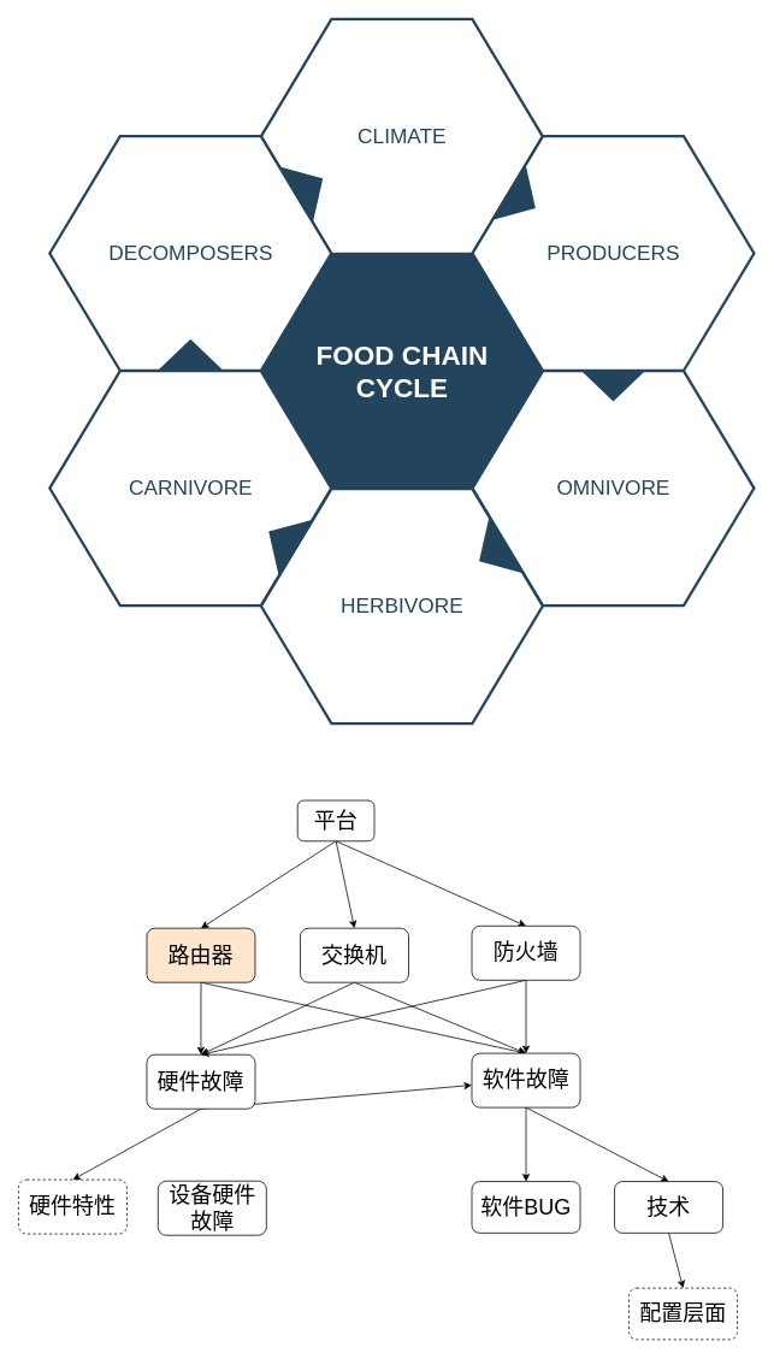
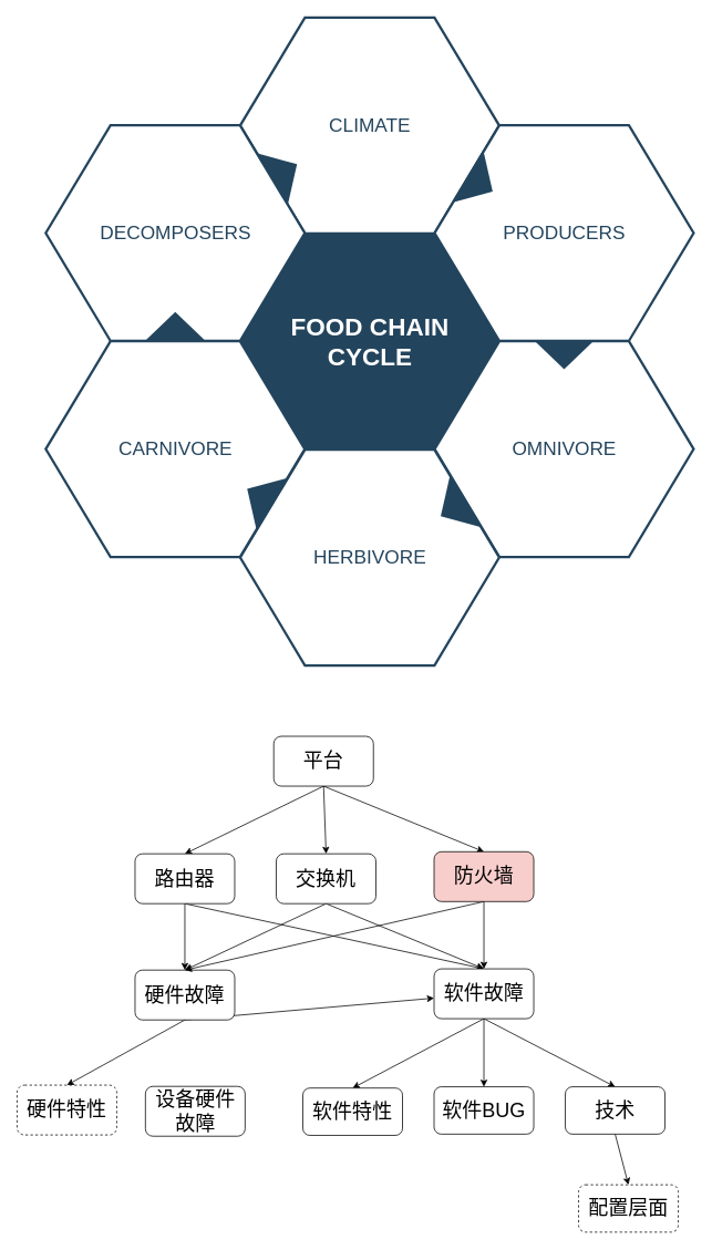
  <mxCell id="0" />
  <mxCell id="1" parent="0" />
  <mxCell id="2" value="&lt;font style=&quot;font-size: 30px&quot; color=&quot;#ffffff&quot;&gt;&lt;b&gt;&lt;span&gt;FOOD CHAIN&lt;/span&gt;&lt;br&gt;&lt;span&gt;CYCLE&lt;/span&gt;&lt;/b&gt;&lt;/font&gt;&lt;br&gt;" style="shape=hexagon;perimeter=hexagonPerimeter2;whiteSpace=wrap;html=1;shadow=0;labelBackgroundColor=none;strokeColor=#23445D;fillColor=#23445D;gradientColor=none;fontFamily=Helvetica;fontSize=23;fontColor=#23445d;align=center;strokeWidth=3;" parent="1" vertex="1"><mxGeometry x="288.579" y="280.798" width="311.842" height="259.868" as="geometry" /></mxCell>
  <mxCell id="3" value="" style="triangle;whiteSpace=wrap;html=1;shadow=0;labelBackgroundColor=none;strokeColor=none;fillColor=#FFFFFF;fontFamily=Helvetica;fontSize=17;fontColor=#23445d;align=center;rotation=90;gradientColor=none;flipV=1;flipH=1;opacity=20;" parent="1" vertex="1"><mxGeometry x="169.5" y="298.667" width="72" height="152" as="geometry" /></mxCell>
  <mxCell id="4" value="&lt;font style=&quot;font-size: 23px&quot;&gt;CLIMATE&lt;/font&gt;" style="shape=hexagon;perimeter=hexagonPerimeter2;whiteSpace=wrap;html=1;shadow=0;labelBackgroundColor=none;strokeColor=#23445D;fillColor=#ffffff;gradientColor=none;fontFamily=Helvetica;fontSize=23;fontColor=#23445D;align=center;strokeWidth=3;" parent="1" vertex="1"><mxGeometry x="288.579" y="20.667" width="311.842" height="259.868" as="geometry" /></mxCell>
  <mxCell id="5" value="&lt;font style=&quot;font-size: 23px&quot;&gt;PRODUCERS&lt;/font&gt;" style="shape=hexagon;perimeter=hexagonPerimeter2;whiteSpace=wrap;html=1;shadow=0;labelBackgroundColor=none;strokeColor=#23445D;fillColor=#FFFFFF;gradientColor=none;fontFamily=Helvetica;fontSize=23;fontColor=#23445d;align=center;strokeWidth=3;" parent="1" vertex="1"><mxGeometry x="522.658" y="150.2" width="311.842" height="259.868" as="geometry" /></mxCell>
  <mxCell id="6" value="&lt;font style=&quot;font-size: 23px&quot;&gt;OMNIVORE&lt;/font&gt;" style="shape=hexagon;perimeter=hexagonPerimeter2;whiteSpace=wrap;html=1;shadow=0;labelBackgroundColor=none;strokeColor=#23445D;fillColor=#FFFFFF;gradientColor=none;fontFamily=Helvetica;fontSize=23;fontColor=#23445d;align=center;strokeWidth=3;" parent="1" vertex="1"><mxGeometry x="522.658" y="410.265" width="311.842" height="259.868" as="geometry" /></mxCell>
  <mxCell id="7" value="&lt;font style=&quot;font-size: 23px&quot;&gt;HERBIVORE&lt;/font&gt;" style="shape=hexagon;perimeter=hexagonPerimeter2;whiteSpace=wrap;html=1;shadow=0;labelBackgroundColor=none;strokeColor=#23445D;fillColor=#FFFFFF;gradientColor=none;fontFamily=Helvetica;fontSize=23;fontColor=#23445d;align=center;strokeWidth=3;" parent="1" vertex="1"><mxGeometry x="288.579" y="540.798" width="311.842" height="259.868" as="geometry" /></mxCell>
  <mxCell id="8" value="&lt;font style=&quot;font-size: 23px&quot;&gt;CARNIVORE&lt;/font&gt;" style="shape=hexagon;perimeter=hexagonPerimeter2;whiteSpace=wrap;html=1;shadow=0;labelBackgroundColor=none;strokeColor=#23445D;fillColor=#FFFFFF;gradientColor=none;fontFamily=Helvetica;fontSize=23;fontColor=#23445d;align=center;strokeWidth=3;" parent="1" vertex="1"><mxGeometry x="54.5" y="410.265" width="311.842" height="259.868" as="geometry" /></mxCell>
  <mxCell id="9" value="&lt;font style=&quot;font-size: 23px;&quot;&gt;DECOMPOSERS&lt;/font&gt;" style="shape=hexagon;perimeter=hexagonPerimeter2;whiteSpace=wrap;html=1;shadow=0;labelBackgroundColor=none;strokeColor=#23445D;fillColor=#ffffff;gradientColor=none;fontFamily=Helvetica;fontSize=23;fontColor=#23445D;align=center;strokeWidth=3;" parent="1" vertex="1"><mxGeometry x="54.5" y="150.2" width="311.842" height="259.868" as="geometry" /></mxCell>
  <mxCell id="10" value="" style="triangle;whiteSpace=wrap;html=1;shadow=0;labelBackgroundColor=none;strokeColor=none;fillColor=#23445D;fontFamily=Helvetica;fontSize=17;fontColor=#23445d;align=center;rotation=31;gradientColor=none;strokeWidth=3;" parent="1" vertex="1"><mxGeometry x="560" y="184.667" width="35" height="73" as="geometry" /></mxCell>
  <mxCell id="11" value="" style="triangle;whiteSpace=wrap;html=1;shadow=0;labelBackgroundColor=none;strokeColor=none;fillColor=#23445D;fontFamily=Helvetica;fontSize=17;fontColor=#23445d;align=center;rotation=31;gradientColor=none;flipH=1;strokeWidth=3;" parent="1" vertex="1"><mxGeometry x="294.5" y="560.667" width="35" height="73" as="geometry" /></mxCell>
  <mxCell id="12" value="" style="triangle;whiteSpace=wrap;html=1;shadow=0;labelBackgroundColor=none;strokeColor=none;fillColor=#23445D;fontFamily=Helvetica;fontSize=17;fontColor=#23445d;align=center;rotation=329;gradientColor=none;strokeWidth=3;" parent="1" vertex="1"><mxGeometry x="324.5" y="169.667" width="35" height="73" as="geometry" /></mxCell>
  <mxCell id="13" value="" style="triangle;whiteSpace=wrap;html=1;shadow=0;labelBackgroundColor=none;strokeColor=none;fillColor=#23445D;fontFamily=Helvetica;fontSize=17;fontColor=#23445d;align=center;rotation=329;gradientColor=none;flipH=1;strokeWidth=3;" parent="1" vertex="1"><mxGeometry x="527.5" y="575.667" width="35" height="73" as="geometry" /></mxCell>
  <mxCell id="14" value="" style="triangle;whiteSpace=wrap;html=1;shadow=0;labelBackgroundColor=none;strokeColor=none;fillColor=#23445D;fontFamily=Helvetica;fontSize=17;fontColor=#23445d;align=center;rotation=90;gradientColor=none;strokeWidth=3;" parent="1" vertex="1"><mxGeometry x="661.079" y="390.167" width="35" height="73" as="geometry" /></mxCell>
  <mxCell id="15" value="" style="triangle;whiteSpace=wrap;html=1;shadow=0;labelBackgroundColor=none;strokeColor=none;fillColor=#23445D;fontFamily=Helvetica;fontSize=17;fontColor=#23445d;align=center;rotation=90;gradientColor=none;flipH=1;strokeWidth=3;" parent="1" vertex="1"><mxGeometry x="192.921" y="356.167" width="35" height="73" as="geometry" /></mxCell>
  <mxCell id="16" style="edgeStyle=none;rounded=0;orthogonalLoop=1;jettySize=auto;html=1;exitX=0.5;exitY=1;exitDx=0;exitDy=0;entryX=0.5;entryY=0;entryDx=0;entryDy=0;" edge="1" parent="1" source="19" target="25"><mxGeometry relative="1" as="geometry" /></mxCell>
  <mxCell id="17" style="edgeStyle=none;rounded=0;orthogonalLoop=1;jettySize=auto;html=1;exitX=0.5;exitY=1;exitDx=0;exitDy=0;entryX=0.5;entryY=0;entryDx=0;entryDy=0;" edge="1" parent="1" source="19" target="22"><mxGeometry relative="1" as="geometry" /></mxCell>
  <mxCell id="18" style="edgeStyle=none;rounded=0;orthogonalLoop=1;jettySize=auto;html=1;exitX=0.5;exitY=1;exitDx=0;exitDy=0;entryX=0.5;entryY=0;entryDx=0;entryDy=0;" edge="1" parent="1" source="19" target="32"><mxGeometry relative="1" as="geometry"><mxPoint x="541" y="1031" as="targetPoint" /></mxGeometry></mxCell>
- <mxCell id="19" value="&lt;font style=&quot;font-size: 24px&quot;&gt;平台&lt;/font&gt;" style="rounded=1;whiteSpace=wrap;html=1;" vertex="1" parent="1"><mxGeometry x="329" y="886" width="85" height="45" as="geometry" /></mxCell>
+ <mxCell id="19" value="&lt;font style=&quot;font-size: 24px&quot;&gt;平台&lt;/font&gt;" style="rounded=1;whiteSpace=wrap;html=1;" vertex="1" parent="1"><mxGeometry x="329" y="886" width="120" height="60" as="geometry" /></mxCell>
  <mxCell id="20" style="edgeStyle=none;rounded=0;orthogonalLoop=1;jettySize=auto;html=1;exitX=0.5;exitY=1;exitDx=0;exitDy=0;entryX=0.5;entryY=0;entryDx=0;entryDy=0;" edge="1" parent="1" source="22" target="28"><mxGeometry relative="1" as="geometry" /></mxCell>
  <mxCell id="21" style="edgeStyle=none;rounded=0;orthogonalLoop=1;jettySize=auto;html=1;exitX=0.5;exitY=1;exitDx=0;exitDy=0;entryX=0.5;entryY=0;entryDx=0;entryDy=0;" edge="1" parent="1" source="22" target="36"><mxGeometry relative="1" as="geometry" /></mxCell>
  <mxCell id="22" value="&lt;font style=&quot;font-size: 24px&quot;&gt;交换机&lt;/font&gt;" style="rounded=1;whiteSpace=wrap;html=1;" vertex="1" parent="1"><mxGeometry x="332" y="1027.5" width="120" height="60" as="geometry" /></mxCell>
  <mxCell id="23" style="edgeStyle=none;rounded=0;orthogonalLoop=1;jettySize=auto;html=1;exitX=0.5;exitY=1;exitDx=0;exitDy=0;entryX=0.5;entryY=0;entryDx=0;entryDy=0;" edge="1" parent="1" source="25" target="28"><mxGeometry relative="1" as="geometry" /></mxCell>
  <mxCell id="24" style="edgeStyle=none;rounded=0;orthogonalLoop=1;jettySize=auto;html=1;exitX=0.5;exitY=1;exitDx=0;exitDy=0;entryX=0.5;entryY=0;entryDx=0;entryDy=0;" edge="1" parent="1" source="25" target="36"><mxGeometry relative="1" as="geometry" /></mxCell>
- <mxCell id="25" value="&lt;font style=&quot;font-size: 24px&quot;&gt;路由器&lt;/font&gt;" style="rounded=1;whiteSpace=wrap;html=1;fillColor=#ffe6cc;" vertex="1" parent="1"><mxGeometry x="162" y="1027.5" width="120" height="60" as="geometry" /></mxCell>
+ <mxCell id="25" value="&lt;font style=&quot;font-size: 24px&quot;&gt;路由器&lt;/font&gt;" style="rounded=1;whiteSpace=wrap;html=1;" vertex="1" parent="1"><mxGeometry x="162" y="1027.5" width="120" height="60" as="geometry" /></mxCell>
  <mxCell id="26" style="edgeStyle=none;rounded=0;orthogonalLoop=1;jettySize=auto;html=1;exitX=0.5;exitY=1;exitDx=0;exitDy=0;entryX=0.5;entryY=0;entryDx=0;entryDy=0;" edge="1" parent="1" source="28" target="29"><mxGeometry relative="1" as="geometry" /></mxCell>
  <mxCell id="27" style="edgeStyle=none;rounded=0;orthogonalLoop=1;jettySize=auto;html=1;exitX=0.5;exitY=1;exitDx=0;exitDy=0;" edge="1" parent="1" source="28" target="36"><mxGeometry relative="1" as="geometry" /></mxCell>
  <mxCell id="28" value="&lt;font style=&quot;font-size: 24px&quot;&gt;硬件故障&lt;/font&gt;" style="rounded=1;whiteSpace=wrap;html=1;" vertex="1" parent="1"><mxGeometry x="162" y="1167.5" width="120" height="60" as="geometry" /></mxCell>
  <mxCell id="29" value="&lt;font style=&quot;font-size: 24px&quot;&gt;硬件特性&lt;/font&gt;" style="rounded=1;whiteSpace=wrap;html=1;dashed=1;" vertex="1" parent="1"><mxGeometry x="20" y="1306" width="120" height="60" as="geometry" /></mxCell>
  <mxCell id="30" style="edgeStyle=none;rounded=0;orthogonalLoop=1;jettySize=auto;html=1;exitX=0.5;exitY=1;exitDx=0;exitDy=0;entryX=0.5;entryY=0;entryDx=0;entryDy=0;" edge="1" parent="1" source="32" target="36"><mxGeometry relative="1" as="geometry" /></mxCell>
  <mxCell id="31" style="edgeStyle=none;rounded=0;orthogonalLoop=1;jettySize=auto;html=1;exitX=0.5;exitY=1;exitDx=0;exitDy=0;entryX=0.5;entryY=0;entryDx=0;entryDy=0;" edge="1" parent="1" source="32" target="28"><mxGeometry relative="1" as="geometry" /></mxCell>
- <mxCell id="32" value="&lt;font style=&quot;font-size: 24px&quot;&gt;防火墙&lt;/font&gt;" style="rounded=1;whiteSpace=wrap;html=1;" vertex="1" parent="1"><mxGeometry x="522" y="1025" width="120" height="60" as="geometry" /></mxCell>
+ <mxCell id="32" value="&lt;font style=&quot;font-size: 24px&quot;&gt;防火墙&lt;/font&gt;" style="rounded=1;whiteSpace=wrap;html=1;fillColor=#f8cecc;" vertex="1" parent="1"><mxGeometry x="522" y="1025" width="120" height="60" as="geometry" /></mxCell>
+ <mxCell id="33" style="edgeStyle=none;rounded=0;orthogonalLoop=1;jettySize=auto;html=1;exitX=0.5;exitY=1;exitDx=0;exitDy=0;entryX=0.5;entryY=0;entryDx=0;entryDy=0;" edge="1" parent="1" source="36" target="37"><mxGeometry relative="1" as="geometry" /></mxCell>
  <mxCell id="34" style="edgeStyle=none;rounded=0;orthogonalLoop=1;jettySize=auto;html=1;exitX=0.5;exitY=1;exitDx=0;exitDy=0;entryX=0.5;entryY=0;entryDx=0;entryDy=0;" edge="1" parent="1" source="36" target="39"><mxGeometry relative="1" as="geometry" /></mxCell>
  <mxCell id="35" style="edgeStyle=none;rounded=0;orthogonalLoop=1;jettySize=auto;html=1;exitX=0.5;exitY=1;exitDx=0;exitDy=0;entryX=0.5;entryY=0;entryDx=0;entryDy=0;" edge="1" parent="1" source="36" target="41"><mxGeometry relative="1" as="geometry" /></mxCell>
  <mxCell id="36" value="&lt;font style=&quot;font-size: 24px&quot;&gt;软件故障&lt;/font&gt;" style="rounded=1;whiteSpace=wrap;html=1;" vertex="1" parent="1"><mxGeometry x="522" y="1166" width="120" height="60" as="geometry" /></mxCell>
+ <mxCell id="37" value="&lt;font style=&quot;font-size: 24px&quot;&gt;软件特性&lt;/font&gt;" style="rounded=1;whiteSpace=wrap;html=1;" vertex="1" parent="1"><mxGeometry x="364" y="1309.5" width="120" height="57" as="geometry" /></mxCell>
  <mxCell id="38" style="edgeStyle=none;rounded=0;orthogonalLoop=1;jettySize=auto;html=1;exitX=0.5;exitY=1;exitDx=0;exitDy=0;entryX=0.5;entryY=0;entryDx=0;entryDy=0;" edge="1" parent="1" source="39" target="40"><mxGeometry relative="1" as="geometry" /></mxCell>
  <mxCell id="39" value="&lt;font style=&quot;font-size: 24px&quot;&gt;技术&lt;/font&gt;" style="rounded=1;whiteSpace=wrap;html=1;" vertex="1" parent="1"><mxGeometry x="680" y="1308" width="120" height="57" as="geometry" /></mxCell>
  <mxCell id="40" value="&lt;font style=&quot;font-size: 24px&quot;&gt;配置层面&lt;/font&gt;" style="rounded=1;whiteSpace=wrap;html=1;dashed=1;" vertex="1" parent="1"><mxGeometry x="696" y="1426" width="120" height="57" as="geometry" /></mxCell>
  <mxCell id="41" value="&lt;font style=&quot;font-size: 24px&quot;&gt;软件BUG&lt;/font&gt;" style="rounded=1;whiteSpace=wrap;html=1;" vertex="1" parent="1"><mxGeometry x="522" y="1308" width="120" height="57" as="geometry" /></mxCell>
  <mxCell id="42" value="&lt;font style=&quot;font-size: 24px&quot;&gt;设备硬件故障&lt;/font&gt;" style="rounded=1;whiteSpace=wrap;html=1;" vertex="1" parent="1"><mxGeometry x="174.5" y="1307.5" width="120" height="60" as="geometry" /></mxCell>
